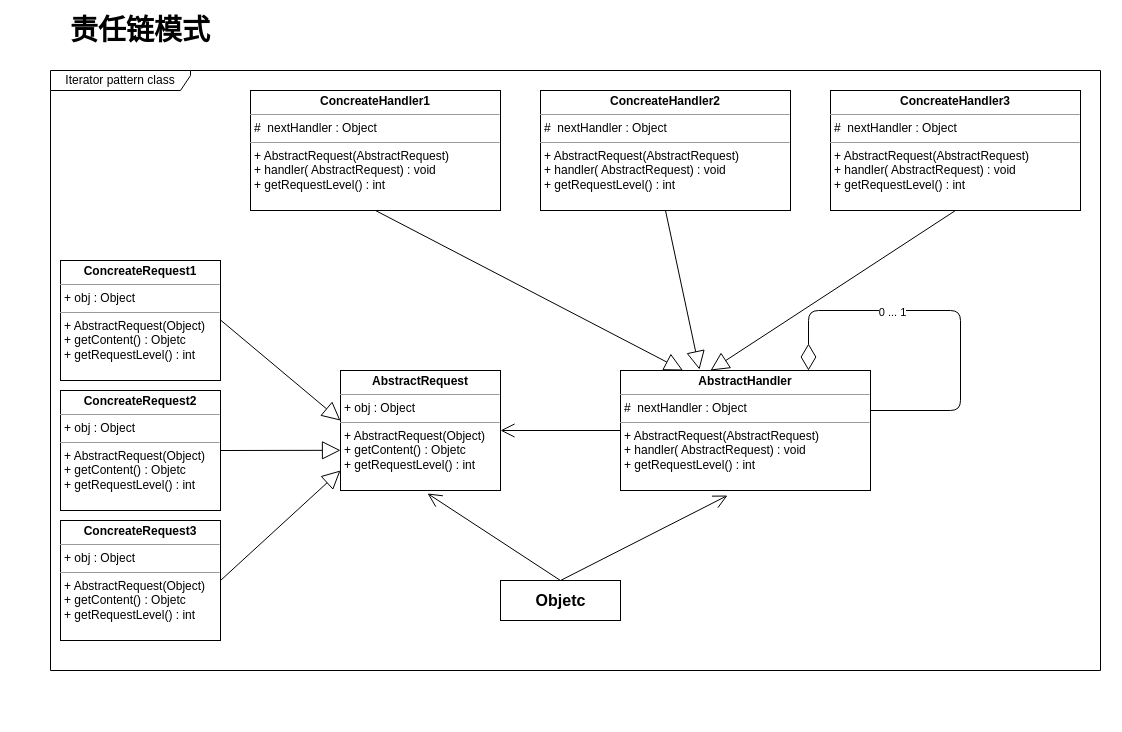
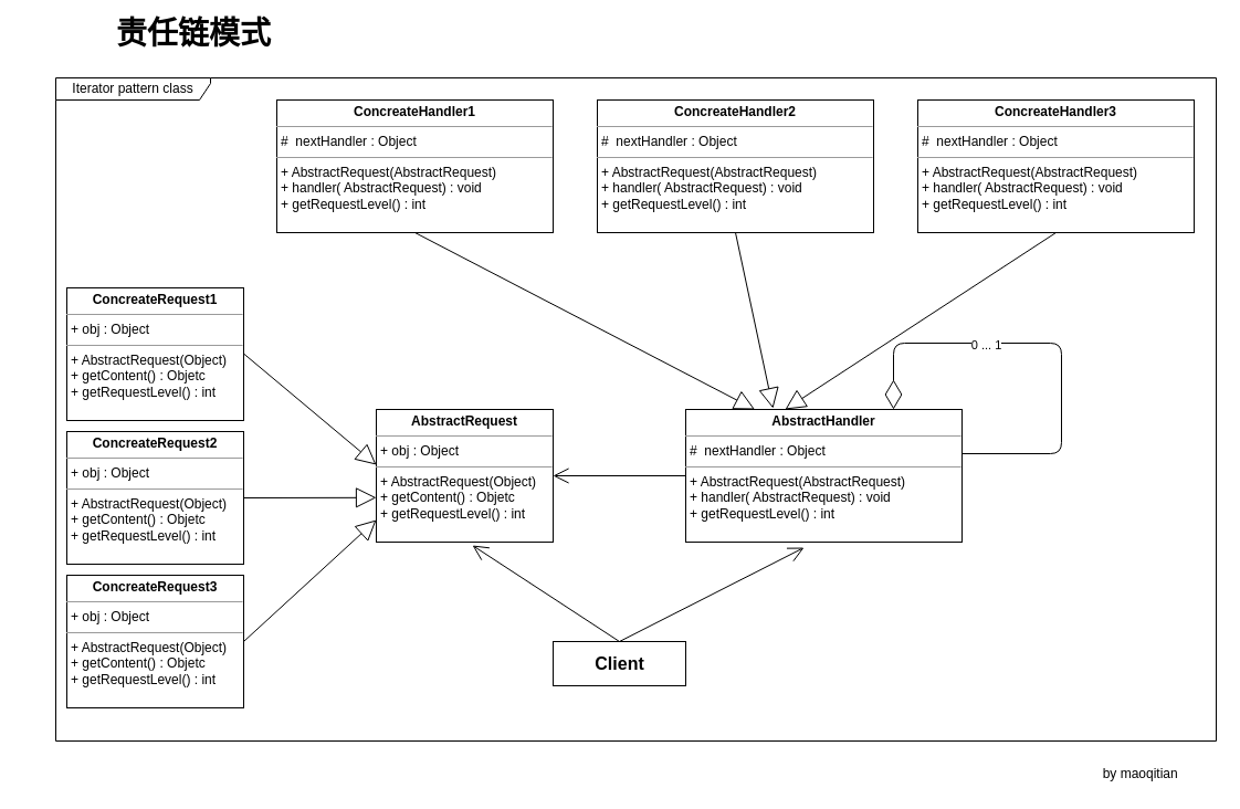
  <mxCell id="0" />
  <mxCell id="1" parent="0" />
  <mxCell id="2" value="Iterator pattern class" style="shape=umlFrame;whiteSpace=wrap;html=1;width=140;height=20;" vertex="1" parent="1"><mxGeometry x="50" y="70" width="1050" height="600" as="geometry" /></mxCell>
  <mxCell id="3" value="&lt;p style=&quot;margin: 0px ; margin-top: 4px ; text-align: center&quot;&gt;&lt;b&gt;AbstractRequest&lt;/b&gt;&lt;/p&gt;&lt;hr size=&quot;1&quot;&gt;&lt;p style=&quot;margin: 0px ; margin-left: 4px&quot;&gt;+ obj : Object&lt;/p&gt;&lt;hr size=&quot;1&quot;&gt;&lt;p style=&quot;margin: 0px ; margin-left: 4px&quot;&gt;+ AbstractRequest(Object)&lt;/p&gt;&lt;p style=&quot;margin: 0px ; margin-left: 4px&quot;&gt;&lt;span&gt;+ getContent() : Objetc&lt;/span&gt;&lt;br&gt;&lt;/p&gt;&lt;p style=&quot;margin: 0px ; margin-left: 4px&quot;&gt;+ getRequestLevel() : int&lt;/p&gt;&lt;p style=&quot;margin: 0px ; margin-left: 4px&quot;&gt;&lt;br&gt;&lt;/p&gt;" style="verticalAlign=top;align=left;overflow=fill;fontSize=12;fontFamily=Helvetica;html=1;" vertex="1" parent="1"><mxGeometry x="340" y="370" width="160" height="120" as="geometry" /></mxCell>
  <mxCell id="4" value="&lt;p style=&quot;margin: 0px ; margin-top: 4px ; text-align: center&quot;&gt;&lt;b&gt;AbstractHandler&lt;/b&gt;&lt;/p&gt;&lt;hr size=&quot;1&quot;&gt;&lt;p style=&quot;margin: 0px ; margin-left: 4px&quot;&gt;#&amp;nbsp; nextHandler : Object&lt;/p&gt;&lt;hr size=&quot;1&quot;&gt;&lt;p style=&quot;margin: 0px ; margin-left: 4px&quot;&gt;+ AbstractRequest(AbstractRequest)&lt;/p&gt;&lt;p style=&quot;margin: 0px ; margin-left: 4px&quot;&gt;&lt;span&gt;+ handler( AbstractRequest) : void&lt;/span&gt;&lt;br&gt;&lt;/p&gt;&lt;p style=&quot;margin: 0px ; margin-left: 4px&quot;&gt;+ getRequestLevel() : int&lt;/p&gt;&lt;p style=&quot;margin: 0px ; margin-left: 4px&quot;&gt;&lt;br&gt;&lt;/p&gt;" style="verticalAlign=top;align=left;overflow=fill;fontSize=12;fontFamily=Helvetica;html=1;" vertex="1" parent="1"><mxGeometry x="620" y="370" width="250" height="120" as="geometry" /></mxCell>
  <mxCell id="5" value="&lt;p style=&quot;margin: 0px ; margin-top: 4px ; text-align: center&quot;&gt;&lt;b&gt;ConcreateHandler1&lt;/b&gt;&lt;/p&gt;&lt;hr size=&quot;1&quot;&gt;&lt;p style=&quot;margin: 0px ; margin-left: 4px&quot;&gt;#&amp;nbsp; nextHandler : Object&lt;/p&gt;&lt;hr size=&quot;1&quot;&gt;&lt;p style=&quot;margin: 0px ; margin-left: 4px&quot;&gt;+ AbstractRequest(AbstractRequest)&lt;/p&gt;&lt;p style=&quot;margin: 0px ; margin-left: 4px&quot;&gt;&lt;span&gt;+ handler( AbstractRequest) : void&lt;/span&gt;&lt;br&gt;&lt;/p&gt;&lt;p style=&quot;margin: 0px ; margin-left: 4px&quot;&gt;+ getRequestLevel() : int&lt;/p&gt;&lt;p style=&quot;margin: 0px ; margin-left: 4px&quot;&gt;&lt;br&gt;&lt;/p&gt;" style="verticalAlign=top;align=left;overflow=fill;fontSize=12;fontFamily=Helvetica;html=1;" vertex="1" parent="1"><mxGeometry x="250" y="90" width="250" height="120" as="geometry" /></mxCell>
  <mxCell id="6" value="&lt;p style=&quot;margin: 0px ; margin-top: 4px ; text-align: center&quot;&gt;&lt;b&gt;ConcreateHandler2&lt;/b&gt;&lt;/p&gt;&lt;hr size=&quot;1&quot;&gt;&lt;p style=&quot;margin: 0px ; margin-left: 4px&quot;&gt;#&amp;nbsp; nextHandler : Object&lt;/p&gt;&lt;hr size=&quot;1&quot;&gt;&lt;p style=&quot;margin: 0px ; margin-left: 4px&quot;&gt;+ AbstractRequest(AbstractRequest)&lt;/p&gt;&lt;p style=&quot;margin: 0px ; margin-left: 4px&quot;&gt;&lt;span&gt;+ handler( AbstractRequest) : void&lt;/span&gt;&lt;br&gt;&lt;/p&gt;&lt;p style=&quot;margin: 0px ; margin-left: 4px&quot;&gt;+ getRequestLevel() : int&lt;/p&gt;&lt;p style=&quot;margin: 0px ; margin-left: 4px&quot;&gt;&lt;br&gt;&lt;/p&gt;" style="verticalAlign=top;align=left;overflow=fill;fontSize=12;fontFamily=Helvetica;html=1;" vertex="1" parent="1"><mxGeometry x="540" y="90" width="250" height="120" as="geometry" /></mxCell>
  <mxCell id="7" value="&lt;p style=&quot;margin: 0px ; margin-top: 4px ; text-align: center&quot;&gt;&lt;b&gt;ConcreateHandler3&lt;/b&gt;&lt;/p&gt;&lt;hr size=&quot;1&quot;&gt;&lt;p style=&quot;margin: 0px ; margin-left: 4px&quot;&gt;#&amp;nbsp; nextHandler : Object&lt;/p&gt;&lt;hr size=&quot;1&quot;&gt;&lt;p style=&quot;margin: 0px ; margin-left: 4px&quot;&gt;+ AbstractRequest(AbstractRequest)&lt;/p&gt;&lt;p style=&quot;margin: 0px ; margin-left: 4px&quot;&gt;&lt;span&gt;+ handler( AbstractRequest) : void&lt;/span&gt;&lt;br&gt;&lt;/p&gt;&lt;p style=&quot;margin: 0px ; margin-left: 4px&quot;&gt;+ getRequestLevel() : int&lt;/p&gt;&lt;p style=&quot;margin: 0px ; margin-left: 4px&quot;&gt;&lt;br&gt;&lt;/p&gt;" style="verticalAlign=top;align=left;overflow=fill;fontSize=12;fontFamily=Helvetica;html=1;" vertex="1" parent="1"><mxGeometry x="830" y="90" width="250" height="120" as="geometry" /></mxCell>
  <mxCell id="8" value="&lt;p style=&quot;margin: 0px ; margin-top: 4px ; text-align: center&quot;&gt;&lt;b&gt;ConcreateRequest1&lt;/b&gt;&lt;/p&gt;&lt;hr size=&quot;1&quot;&gt;&lt;p style=&quot;margin: 0px ; margin-left: 4px&quot;&gt;+ obj : Object&lt;/p&gt;&lt;hr size=&quot;1&quot;&gt;&lt;p style=&quot;margin: 0px ; margin-left: 4px&quot;&gt;+ AbstractRequest(Object)&lt;/p&gt;&lt;p style=&quot;margin: 0px ; margin-left: 4px&quot;&gt;&lt;span&gt;+ getContent() : Objetc&lt;/span&gt;&lt;br&gt;&lt;/p&gt;&lt;p style=&quot;margin: 0px ; margin-left: 4px&quot;&gt;+ getRequestLevel() : int&lt;/p&gt;&lt;p style=&quot;margin: 0px ; margin-left: 4px&quot;&gt;&lt;br&gt;&lt;/p&gt;" style="verticalAlign=top;align=left;overflow=fill;fontSize=12;fontFamily=Helvetica;html=1;" vertex="1" parent="1"><mxGeometry x="60" y="260" width="160" height="120" as="geometry" /></mxCell>
  <mxCell id="9" value="&lt;p style=&quot;margin: 0px ; margin-top: 4px ; text-align: center&quot;&gt;&lt;b&gt;ConcreateRequest2&lt;/b&gt;&lt;/p&gt;&lt;hr size=&quot;1&quot;&gt;&lt;p style=&quot;margin: 0px ; margin-left: 4px&quot;&gt;+ obj : Object&lt;/p&gt;&lt;hr size=&quot;1&quot;&gt;&lt;p style=&quot;margin: 0px ; margin-left: 4px&quot;&gt;+ AbstractRequest(Object)&lt;/p&gt;&lt;p style=&quot;margin: 0px ; margin-left: 4px&quot;&gt;&lt;span&gt;+ getContent() : Objetc&lt;/span&gt;&lt;br&gt;&lt;/p&gt;&lt;p style=&quot;margin: 0px ; margin-left: 4px&quot;&gt;+ getRequestLevel() : int&lt;/p&gt;&lt;p style=&quot;margin: 0px ; margin-left: 4px&quot;&gt;&lt;br&gt;&lt;/p&gt;" style="verticalAlign=top;align=left;overflow=fill;fontSize=12;fontFamily=Helvetica;html=1;" vertex="1" parent="1"><mxGeometry x="60" y="390" width="160" height="120" as="geometry" /></mxCell>
  <mxCell id="10" value="&lt;p style=&quot;margin: 0px ; margin-top: 4px ; text-align: center&quot;&gt;&lt;b&gt;ConcreateRequest3&lt;/b&gt;&lt;/p&gt;&lt;hr size=&quot;1&quot;&gt;&lt;p style=&quot;margin: 0px ; margin-left: 4px&quot;&gt;+ obj : Object&lt;/p&gt;&lt;hr size=&quot;1&quot;&gt;&lt;p style=&quot;margin: 0px ; margin-left: 4px&quot;&gt;+ AbstractRequest(Object)&lt;/p&gt;&lt;p style=&quot;margin: 0px ; margin-left: 4px&quot;&gt;&lt;span&gt;+ getContent() : Objetc&lt;/span&gt;&lt;br&gt;&lt;/p&gt;&lt;p style=&quot;margin: 0px ; margin-left: 4px&quot;&gt;+ getRequestLevel() : int&lt;/p&gt;&lt;p style=&quot;margin: 0px ; margin-left: 4px&quot;&gt;&lt;br&gt;&lt;/p&gt;" style="verticalAlign=top;align=left;overflow=fill;fontSize=12;fontFamily=Helvetica;html=1;" vertex="1" parent="1"><mxGeometry x="60" y="520" width="160" height="120" as="geometry" /></mxCell>
  <mxCell id="11" value="" style="endArrow=diamondThin;endFill=0;endSize=24;html=1;" edge="1" parent="1"><mxGeometry width="160" relative="1" as="geometry"><mxPoint x="870" y="410" as="sourcePoint" /><mxPoint x="808" y="370" as="targetPoint" /><Array as="points"><mxPoint x="960" y="410" /><mxPoint x="960" y="310" /><mxPoint x="808" y="310" /></Array></mxGeometry></mxCell>
  <mxCell id="12" value="0 ... 1" style="edgeLabel;html=1;align=center;verticalAlign=middle;resizable=0;points=[];" vertex="1" connectable="0" parent="11"><mxGeometry x="0.289" y="1" relative="1" as="geometry"><mxPoint as="offset" /></mxGeometry></mxCell>
- <mxCell id="13" value="&lt;b&gt;&lt;font style=&quot;font-size: 16px&quot;&gt;Objetc&lt;/font&gt;&lt;/b&gt;" style="html=1;" vertex="1" parent="1"><mxGeometry x="500" y="580" width="120" height="40" as="geometry" /></mxCell>
+ <mxCell id="13" value="&lt;b&gt;&lt;font style=&quot;font-size: 16px&quot;&gt;Client&lt;/font&gt;&lt;/b&gt;" style="html=1;" vertex="1" parent="1"><mxGeometry x="500" y="580" width="120" height="40" as="geometry" /></mxCell>
  <mxCell id="14" value="" style="endArrow=open;endFill=1;endSize=12;html=1;entryX=1;entryY=0.5;entryDx=0;entryDy=0;exitX=0;exitY=0.5;exitDx=0;exitDy=0;" edge="1" parent="1" source="4" target="3"><mxGeometry width="160" relative="1" as="geometry"><mxPoint x="300" y="530" as="sourcePoint" /><mxPoint x="460" y="530" as="targetPoint" /></mxGeometry></mxCell>
  <mxCell id="15" value="" style="endArrow=open;endFill=1;endSize=12;html=1;entryX=0.544;entryY=1.025;entryDx=0;entryDy=0;entryPerimeter=0;exitX=0.5;exitY=0;exitDx=0;exitDy=0;" edge="1" parent="1" source="13" target="3"><mxGeometry width="160" relative="1" as="geometry"><mxPoint x="460" y="550" as="sourcePoint" /><mxPoint x="620" y="550" as="targetPoint" /></mxGeometry></mxCell>
  <mxCell id="16" value="" style="endArrow=open;endFill=1;endSize=12;html=1;entryX=0.428;entryY=1.042;entryDx=0;entryDy=0;entryPerimeter=0;" edge="1" parent="1" target="4"><mxGeometry width="160" relative="1" as="geometry"><mxPoint x="560" y="580" as="sourcePoint" /><mxPoint x="740" y="490" as="targetPoint" /></mxGeometry></mxCell>
  <mxCell id="17" value="" style="endArrow=block;endSize=16;endFill=0;html=1;entryX=0;entryY=0.417;entryDx=0;entryDy=0;entryPerimeter=0;" edge="1" parent="1" target="3"><mxGeometry width="160" relative="1" as="geometry"><mxPoint x="220" y="319.5" as="sourcePoint" /><mxPoint x="380" y="319.5" as="targetPoint" /></mxGeometry></mxCell>
  <mxCell id="18" value="" style="endArrow=block;endSize=16;endFill=0;html=1;entryX=0;entryY=0.665;entryDx=0;entryDy=0;entryPerimeter=0;exitX=1;exitY=0.5;exitDx=0;exitDy=0;" edge="1" parent="1" source="9" target="3"><mxGeometry width="160" relative="1" as="geometry"><mxPoint x="230" y="329.5" as="sourcePoint" /><mxPoint x="350" y="430.04" as="targetPoint" /></mxGeometry></mxCell>
  <mxCell id="19" value="" style="endArrow=block;endSize=16;endFill=0;html=1;exitX=1;exitY=0.5;exitDx=0;exitDy=0;" edge="1" parent="1" source="10"><mxGeometry width="160" relative="1" as="geometry"><mxPoint x="230" y="460" as="sourcePoint" /><mxPoint x="340" y="470" as="targetPoint" /></mxGeometry></mxCell>
  <mxCell id="20" value="" style="endArrow=block;endSize=16;endFill=0;html=1;entryX=0.25;entryY=0;entryDx=0;entryDy=0;exitX=0.5;exitY=1;exitDx=0;exitDy=0;" edge="1" parent="1" source="5" target="4"><mxGeometry width="160" relative="1" as="geometry"><mxPoint x="370" y="240.2" as="sourcePoint" /><mxPoint x="490" y="240" as="targetPoint" /></mxGeometry></mxCell>
  <mxCell id="21" value="" style="endArrow=block;endSize=16;endFill=0;html=1;entryX=0.316;entryY=-0.008;entryDx=0;entryDy=0;entryPerimeter=0;exitX=0.5;exitY=1;exitDx=0;exitDy=0;" edge="1" parent="1" source="6" target="4"><mxGeometry width="160" relative="1" as="geometry"><mxPoint x="620" y="260.2" as="sourcePoint" /><mxPoint x="740" y="260" as="targetPoint" /></mxGeometry></mxCell>
  <mxCell id="22" value="" style="endArrow=block;endSize=16;endFill=0;html=1;entryX=0.36;entryY=0;entryDx=0;entryDy=0;entryPerimeter=0;exitX=0.5;exitY=1;exitDx=0;exitDy=0;" edge="1" parent="1" source="7" target="4"><mxGeometry width="160" relative="1" as="geometry"><mxPoint x="260" y="490" as="sourcePoint" /><mxPoint x="380" y="489.8" as="targetPoint" /></mxGeometry></mxCell>
- <mxCell id="23" value="&lt;b&gt;&lt;font style=&quot;font-size: 28px&quot;&gt;责任链模式&lt;/font&gt;&lt;/b&gt;" style="text;html=1;strokeColor=none;fillColor=none;align=center;verticalAlign=middle;whiteSpace=wrap;rounded=0;" vertex="1" parent="1"><mxGeometry x="20" y="20" width="240" height="20" as="geometry" /></mxCell>
+ <mxCell id="23" value="&lt;b&gt;&lt;font style=&quot;font-size: 28px&quot;&gt;责任链模式&lt;/font&gt;&lt;/b&gt;" style="text;html=1;strokeColor=none;fillColor=none;align=center;verticalAlign=middle;whiteSpace=wrap;rounded=0;" vertex="1" parent="1"><mxGeometry x="55" y="20" width="240" height="20" as="geometry" /></mxCell>
+ <mxCell id="24" value="&amp;nbsp;by maoqitian" style="text;html=1;strokeColor=none;fillColor=none;align=center;verticalAlign=middle;whiteSpace=wrap;rounded=0;" vertex="1" parent="1"><mxGeometry x="960" y="690" width="140" height="20" as="geometry" /></mxCell>
